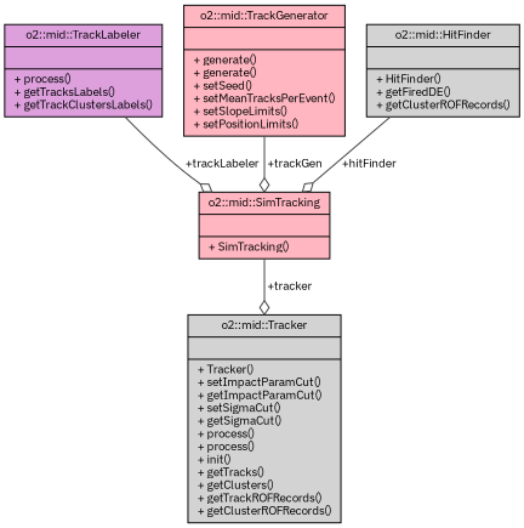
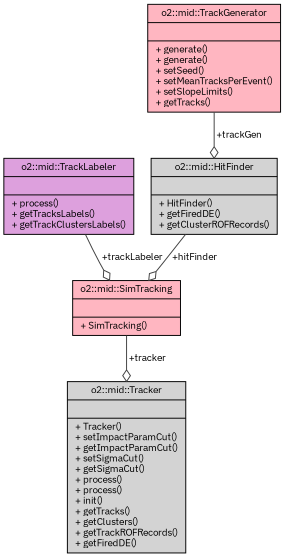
  digraph {
    fontname="IBM Plex Sans"
    node [color=black fillcolor=lightpink fontname="IBM Plex Sans" fontsize=10 shape=record style=filled]
    edge [arrowhead=odiamond color=grey25 fontname="IBM Plex Sans" fontsize=10 labelfontname=Helvetica labelfontsize=10 style=solid]
    n1 [fontcolor=black height=0.2 label="{o2::mid::SimTracking\n||+ SimTracking()\l}" width=0.4]
-   n2 [fillcolor=lightgrey height=0.2 label="{o2::mid::Tracker\n||+ Tracker()\l+ setImpactParamCut()\l+ getImpactParamCut()\l+ setSigmaCut()\l+ getSigmaCut()\l+ process()\l+ process()\l+ init()\l+ getTracks()\l+ getClusters()\l+ getTrackROFRecords()\l+ getClusterROFRecords()\l}" width=0.4]
+   n2 [fillcolor=lightgrey height=0.2 label="{o2::mid::Tracker\n||+ Tracker()\l+ setImpactParamCut()\l+ getImpactParamCut()\l+ setSigmaCut()\l+ getSigmaCut()\l+ process()\l+ process()\l+ init()\l+ getTracks()\l+ getClusters()\l+ getTrackROFRecords()\l+ getFiredDE()\l}" width=0.4]
    n3 [fillcolor=plum height=0.2 label="{o2::mid::TrackLabeler\n||+ process()\l+ getTracksLabels()\l+ getTrackClustersLabels()\l}" width=0.4]
-   n4 [height=0.2 label="{o2::mid::TrackGenerator\n||+ generate()\l+ generate()\l+ setSeed()\l+ setMeanTracksPerEvent()\l+ setSlopeLimits()\l+ setPositionLimits()\l}" width=0.4]
+   n4 [height=0.2 label="{o2::mid::TrackGenerator\n||+ generate()\l+ generate()\l+ setSeed()\l+ setMeanTracksPerEvent()\l+ setSlopeLimits()\l+ getTracks()\l}" width=0.4]
    n5 [fillcolor=lightgrey height=0.2 label="{o2::mid::HitFinder\n||+ HitFinder()\l+ getFiredDE()\l+ getClusterROFRecords()\l}" width=0.4]
    n1 -> n2 [label=" +tracker"]
    n3 -> n1 [label=" +trackLabeler"]
-   n4 -> n1 [label=" +trackGen"]
+   n4 -> n5 [label=" +trackGen"]
    n5 -> n1 [label=" +hitFinder"]
  }
